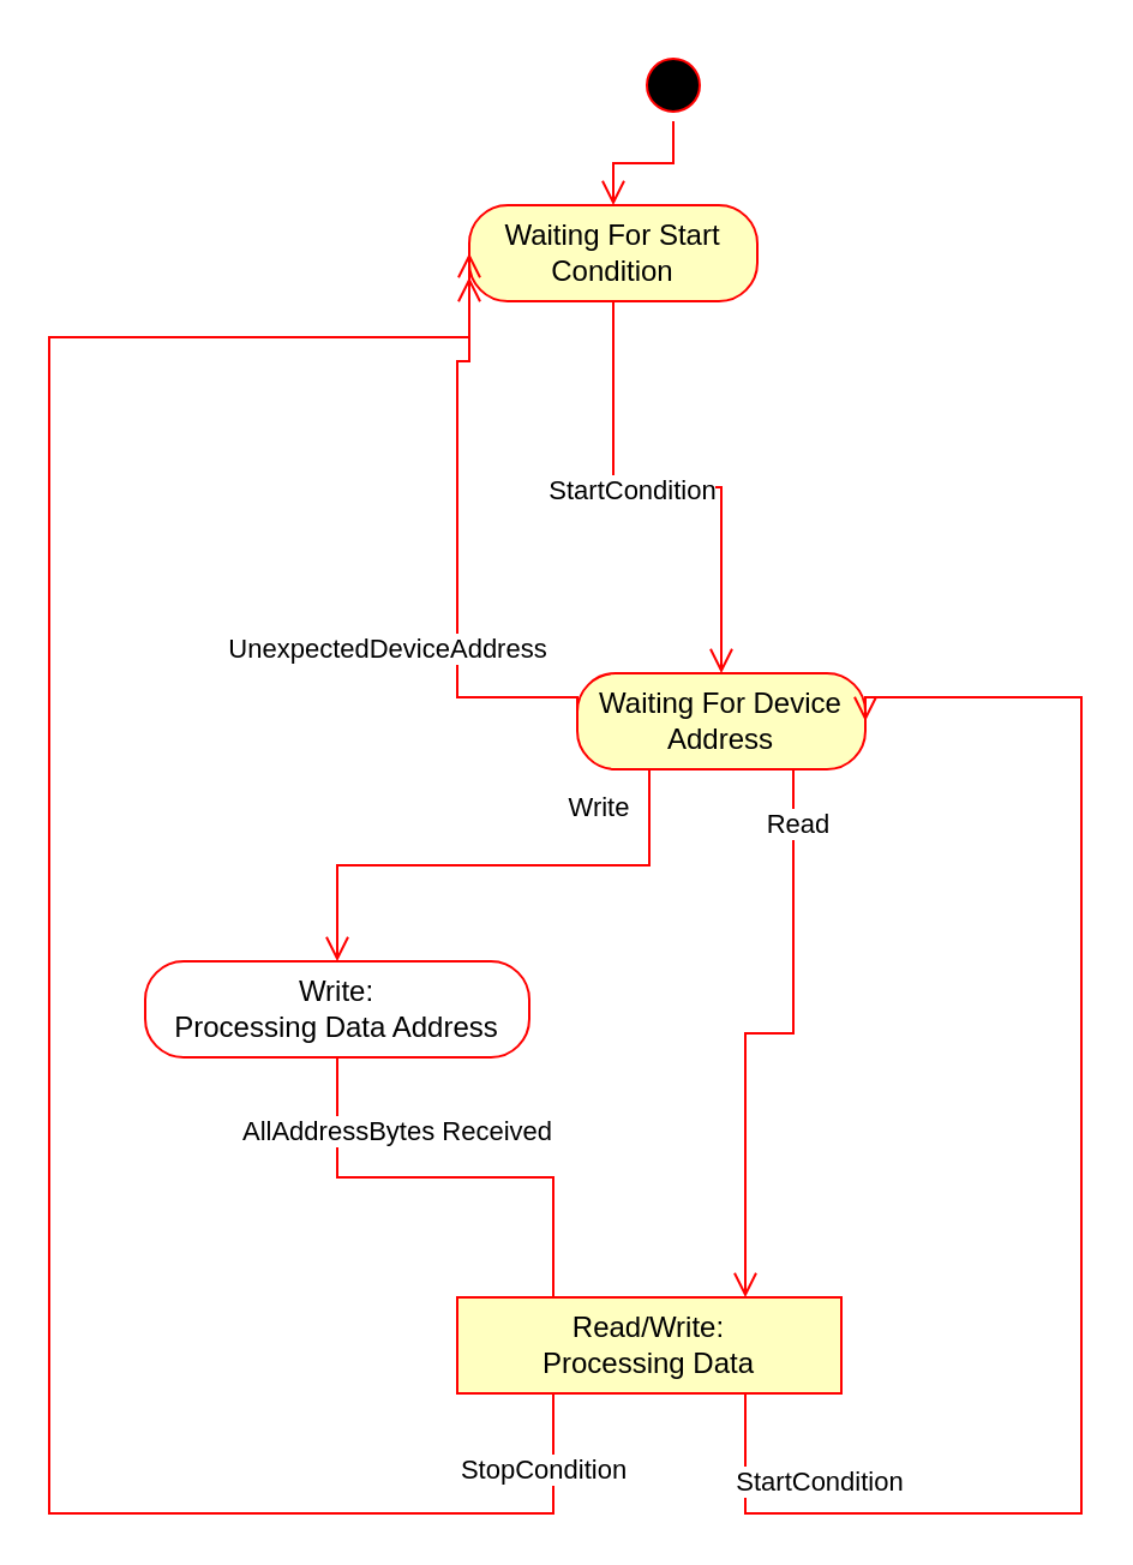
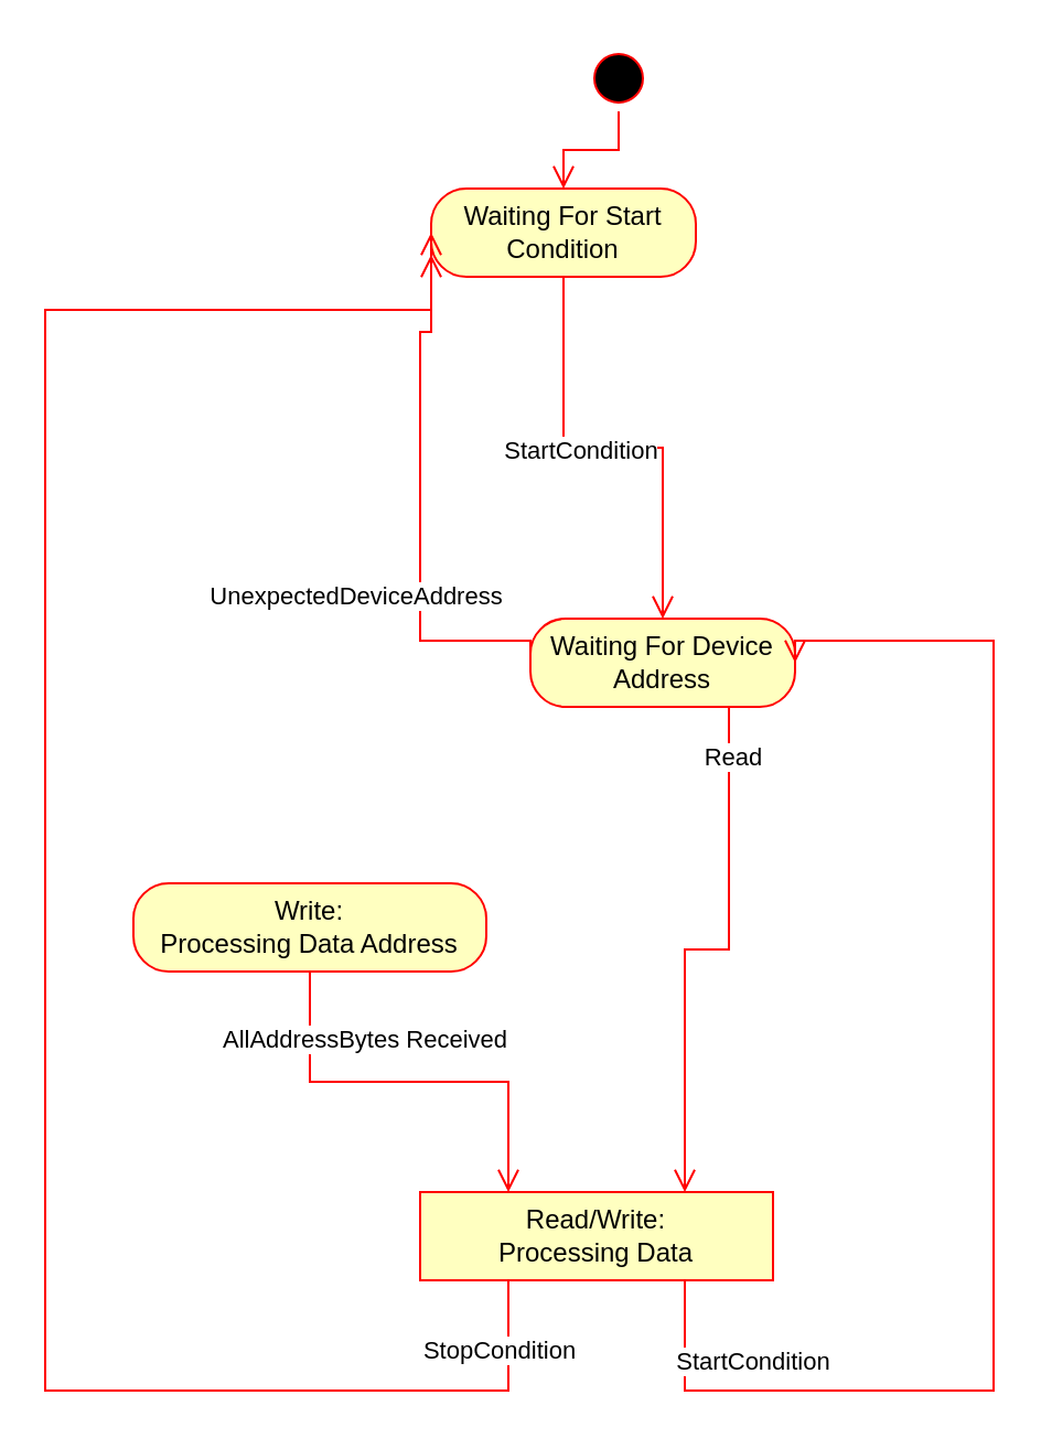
  <mxCell id="0" />
  <mxCell id="1" parent="0" />
  <mxCell id="2" value="" style="ellipse;html=1;shape=startState;fillColor=#000000;strokeColor=#ff0000;" vertex="1" parent="1"><mxGeometry x="265" y="20" width="30" height="30" as="geometry" /></mxCell>
  <mxCell id="3" value="" style="edgeStyle=orthogonalEdgeStyle;html=1;verticalAlign=bottom;endArrow=open;endSize=8;strokeColor=#ff0000;rounded=0;entryX=0.5;entryY=0;entryDx=0;entryDy=0;" edge="1" source="2" parent="1" target="4"><mxGeometry relative="1" as="geometry"><mxPoint x="269" y="110" as="targetPoint" /></mxGeometry></mxCell>
  <mxCell id="4" value="Waiting For Start Condition" style="rounded=1;whiteSpace=wrap;html=1;arcSize=40;fontColor=#000000;fillColor=#ffffc0;strokeColor=#ff0000;" vertex="1" parent="1"><mxGeometry x="195" y="85" width="120" height="40" as="geometry" /></mxCell>
  <mxCell id="5" value="" style="edgeStyle=orthogonalEdgeStyle;html=1;verticalAlign=bottom;endArrow=open;endSize=8;strokeColor=#ff0000;rounded=0;entryX=0.5;entryY=0;entryDx=0;entryDy=0;" edge="1" source="4" parent="1" target="11"><mxGeometry relative="1" as="geometry"><mxPoint x="280" y="270" as="targetPoint" /></mxGeometry></mxCell>
  <mxCell id="6" value="StartCondition" style="edgeLabel;html=1;align=center;verticalAlign=middle;resizable=0;points=[];" vertex="1" connectable="0" parent="5"><mxGeometry x="-0.152" y="-1" relative="1" as="geometry"><mxPoint as="offset" /></mxGeometry></mxCell>
  <mxCell id="7" style="edgeStyle=orthogonalEdgeStyle;rounded=0;orthogonalLoop=1;jettySize=auto;html=1;exitX=0.75;exitY=1;exitDx=0;exitDy=0;entryX=0.75;entryY=0;entryDx=0;entryDy=0;strokeColor=#ff0000;align=center;verticalAlign=bottom;fontFamily=Helvetica;fontSize=11;fontColor=default;labelBackgroundColor=default;endArrow=open;endSize=8;" edge="1" parent="1" source="11" target="21"><mxGeometry relative="1" as="geometry" /></mxCell>
  <mxCell id="8" value="Read" style="edgeLabel;html=1;align=center;verticalAlign=bottom;resizable=0;points=[];rounded=0;strokeColor=#ff0000;fontFamily=Helvetica;fontSize=11;fontColor=default;labelBackgroundColor=default;" vertex="1" connectable="0" parent="7"><mxGeometry x="-0.768" y="1" relative="1" as="geometry"><mxPoint y="3" as="offset" /></mxGeometry></mxCell>
  <mxCell id="9" style="edgeStyle=orthogonalEdgeStyle;rounded=0;orthogonalLoop=1;jettySize=auto;html=1;exitX=0;exitY=0.5;exitDx=0;exitDy=0;entryX=0;entryY=0.75;entryDx=0;entryDy=0;strokeColor=#ff0000;align=center;verticalAlign=bottom;fontFamily=Helvetica;fontSize=11;fontColor=default;labelBackgroundColor=default;endArrow=open;endSize=8;" edge="1" parent="1" source="11" target="4"><mxGeometry relative="1" as="geometry"><Array as="points"><mxPoint x="190" y="290" /><mxPoint x="190" y="150" /></Array></mxGeometry></mxCell>
  <mxCell id="10" value="UnexpectedDeviceAddress" style="edgeLabel;html=1;align=center;verticalAlign=bottom;resizable=0;points=[];rounded=0;strokeColor=#ff0000;fontFamily=Helvetica;fontSize=11;fontColor=default;labelBackgroundColor=default;" vertex="1" connectable="0" parent="9"><mxGeometry x="-0.286" relative="1" as="geometry"><mxPoint x="-30" y="14" as="offset" /></mxGeometry></mxCell>
  <mxCell id="11" value="Waiting For Device Address" style="rounded=1;whiteSpace=wrap;html=1;arcSize=40;fontColor=#000000;fillColor=#ffffc0;strokeColor=#ff0000;" vertex="1" parent="1"><mxGeometry x="240" y="280" width="120" height="40" as="geometry" /></mxCell>
- <mxCell id="12" value="" style="edgeStyle=orthogonalEdgeStyle;html=1;verticalAlign=bottom;endArrow=open;endSize=8;strokeColor=#ff0000;rounded=0;entryX=0.5;entryY=0;entryDx=0;entryDy=0;exitX=0.25;exitY=1;exitDx=0;exitDy=0;" edge="1" source="11" parent="1" target="14"><mxGeometry relative="1" as="geometry"><mxPoint x="280" y="430" as="targetPoint" /></mxGeometry></mxCell>
- <mxCell id="13" value="Write" style="edgeLabel;html=1;align=center;verticalAlign=middle;resizable=0;points=[];" vertex="1" connectable="0" parent="12"><mxGeometry x="0.44" relative="1" as="geometry"><mxPoint x="89" y="-25" as="offset" /></mxGeometry></mxCell>
- <mxCell id="14" value="Write:&lt;br&gt;Processing Data Address" style="rounded=1;whiteSpace=wrap;html=1;arcSize=40;fontColor=#000000;fillColor=#ffffff;strokeColor=#ff0000;" vertex="1" parent="1"><mxGeometry x="60" y="400" width="160" height="40" as="geometry" /></mxCell>
- <mxCell id="15" value="" style="edgeStyle=orthogonalEdgeStyle;html=1;verticalAlign=bottom;endArrow=none;endSize=8;strokeColor=#ff0000;rounded=0;entryX=0.25;entryY=0;entryDx=0;entryDy=0;exitX=0.5;exitY=1;exitDx=0;exitDy=0;" edge="1" source="14" parent="1" target="21"><mxGeometry relative="1" as="geometry"><mxPoint x="110" y="550" as="targetPoint" /></mxGeometry></mxCell>
+ <mxCell id="14" value="Write:&lt;br&gt;Processing Data Address" style="rounded=1;whiteSpace=wrap;html=1;arcSize=40;fontColor=#000000;fillColor=#ffffc0;strokeColor=#ff0000;" vertex="1" parent="1"><mxGeometry x="60" y="400" width="160" height="40" as="geometry" /></mxCell>
+ <mxCell id="15" value="" style="edgeStyle=orthogonalEdgeStyle;html=1;verticalAlign=bottom;endArrow=open;endSize=8;strokeColor=#ff0000;rounded=0;entryX=0.25;entryY=0;entryDx=0;entryDy=0;exitX=0.5;exitY=1;exitDx=0;exitDy=0;" edge="1" source="14" parent="1" target="21"><mxGeometry relative="1" as="geometry"><mxPoint x="110" y="550" as="targetPoint" /></mxGeometry></mxCell>
  <mxCell id="16" value="AllAddressBytes Received" style="edgeLabel;html=1;align=center;verticalAlign=middle;resizable=0;points=[];" vertex="1" connectable="0" parent="15"><mxGeometry x="-0.226" relative="1" as="geometry"><mxPoint y="-20" as="offset" /></mxGeometry></mxCell>
  <mxCell id="17" style="edgeStyle=orthogonalEdgeStyle;rounded=0;orthogonalLoop=1;jettySize=auto;html=1;exitX=0.25;exitY=1;exitDx=0;exitDy=0;entryX=0;entryY=0.5;entryDx=0;entryDy=0;strokeColor=#ff0000;align=center;verticalAlign=bottom;fontFamily=Helvetica;fontSize=11;fontColor=default;labelBackgroundColor=default;endArrow=open;endSize=8;" edge="1" parent="1" source="21" target="4"><mxGeometry relative="1" as="geometry"><mxPoint x="209.97" y="580" as="sourcePoint" /><mxPoint x="199.97" y="140" as="targetPoint" /><Array as="points"><mxPoint x="230" y="630" /><mxPoint x="20" y="630" /><mxPoint x="20" y="140" /></Array></mxGeometry></mxCell>
  <mxCell id="18" value="StopCondition" style="edgeLabel;html=1;align=center;verticalAlign=bottom;resizable=0;points=[];rounded=0;strokeColor=#ff0000;fontFamily=Helvetica;fontSize=11;fontColor=default;labelBackgroundColor=default;" vertex="1" connectable="0" parent="17"><mxGeometry x="-0.522" relative="1" as="geometry"><mxPoint x="174" y="-10" as="offset" /></mxGeometry></mxCell>
  <mxCell id="19" style="edgeStyle=orthogonalEdgeStyle;rounded=0;orthogonalLoop=1;jettySize=auto;html=1;exitX=0.75;exitY=1;exitDx=0;exitDy=0;entryX=1;entryY=0.5;entryDx=0;entryDy=0;strokeColor=#ff0000;align=center;verticalAlign=bottom;fontFamily=Helvetica;fontSize=11;fontColor=default;labelBackgroundColor=default;endArrow=open;endSize=8;" edge="1" parent="1" source="21" target="11"><mxGeometry relative="1" as="geometry"><Array as="points"><mxPoint x="310" y="630" /><mxPoint x="450" y="630" /><mxPoint x="450" y="290" /></Array></mxGeometry></mxCell>
  <mxCell id="20" value="StartCondition" style="edgeLabel;html=1;align=center;verticalAlign=bottom;resizable=0;points=[];rounded=0;strokeColor=#ff0000;fontFamily=Helvetica;fontSize=11;fontColor=default;labelBackgroundColor=default;" vertex="1" connectable="0" parent="19"><mxGeometry x="-0.142" y="-1" relative="1" as="geometry"><mxPoint x="-111" y="75" as="offset" /></mxGeometry></mxCell>
  <mxCell id="21" value="Read/Write:&lt;br&gt;Processing Data" style="whiteSpace=wrap;html=1;arcSize=40;fontColor=#000000;fillColor=#ffffc0;strokeColor=#ff0000;rounded=0;" vertex="1" parent="1"><mxGeometry x="190" y="540" width="160" height="40" as="geometry" /></mxCell>
